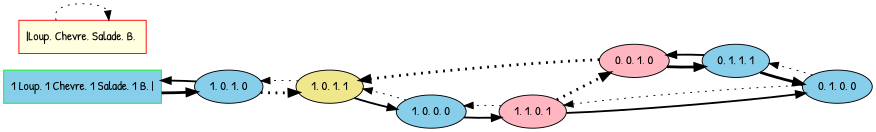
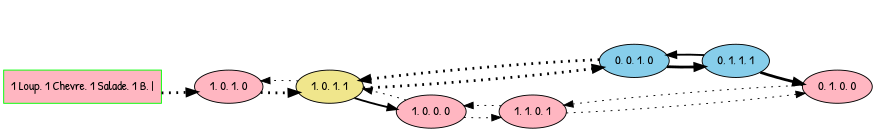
  digraph {
    fontname="Patrick Hand"
    rankdir=LR
    node [fillcolor=lightpink fontname="Patrick Hand" style=filled]
    edge [fontname="Patrick Hand" style=dotted]
-   n1 [color=green fillcolor=skyblue label="1 Loup, 1 Chevre, 1 Salade, 1 B, |" shape=box]
-   "1, 0, 1, 0" [fillcolor=skyblue]
+   n1 [color=green label="1 Loup, 1 Chevre, 1 Salade, 1 B, |" shape=box]
+   "1, 0, 1, 0"
    "1, 0, 1, 1" [fillcolor=khaki]
-   n4 [color=red fillcolor=lightyellow label="|Loup, Chevre, Salade, B, " shape=box]
-   "0, 0, 1, 0"
-   "1, 0, 0, 0" [fillcolor=skyblue]
+   "0, 0, 1, 0" [fillcolor=skyblue]
+   "1, 0, 0, 0"
    "0, 1, 1, 1" [fillcolor=skyblue]
    "1, 1, 0, 1"
-   "0, 1, 0, 0" [fillcolor=skyblue]
-   n1 -> "1, 0, 1, 0" [penwidth=3 style=bold]
-   "1, 0, 1, 0" -> n1 [style=bold]
+   "0, 1, 0, 0"
+   n1 -> "1, 0, 1, 0" [penwidth=3]
    "1, 0, 1, 0" -> "1, 0, 1, 1" [penwidth=3]
    "1, 0, 1, 1" -> "1, 0, 1, 0"
-   "1, 1, 0, 1" -> "0, 0, 1, 0" [penwidth=3]
+   "1, 0, 1, 1" -> "0, 0, 1, 0" [penwidth=3]
    "1, 0, 1, 1" -> "1, 0, 0, 0" [style=bold]
-   n4 -> n4
    "0, 0, 1, 0" -> "1, 0, 1, 1" [penwidth=3]
    "0, 0, 1, 0" -> "0, 1, 1, 1" [penwidth=3 style=bold]
    "1, 0, 0, 0" -> "1, 0, 1, 1"
-   "1, 0, 0, 0" -> "1, 1, 0, 1" [style=bold]
+   "1, 0, 0, 0" -> "1, 1, 0, 1"
    "0, 1, 1, 1" -> "0, 0, 1, 0" [style=bold]
    "0, 1, 1, 1" -> "0, 1, 0, 0" [penwidth=3 style=bold]
    "1, 1, 0, 1" -> "1, 0, 0, 0"
-   "1, 1, 0, 1" -> "0, 1, 0, 0" [style=bold]
-   "0, 1, 0, 0" -> "0, 1, 1, 1"
+   "1, 1, 0, 1" -> "0, 1, 0, 0"
    "0, 1, 0, 0" -> "1, 1, 0, 1"
  }
